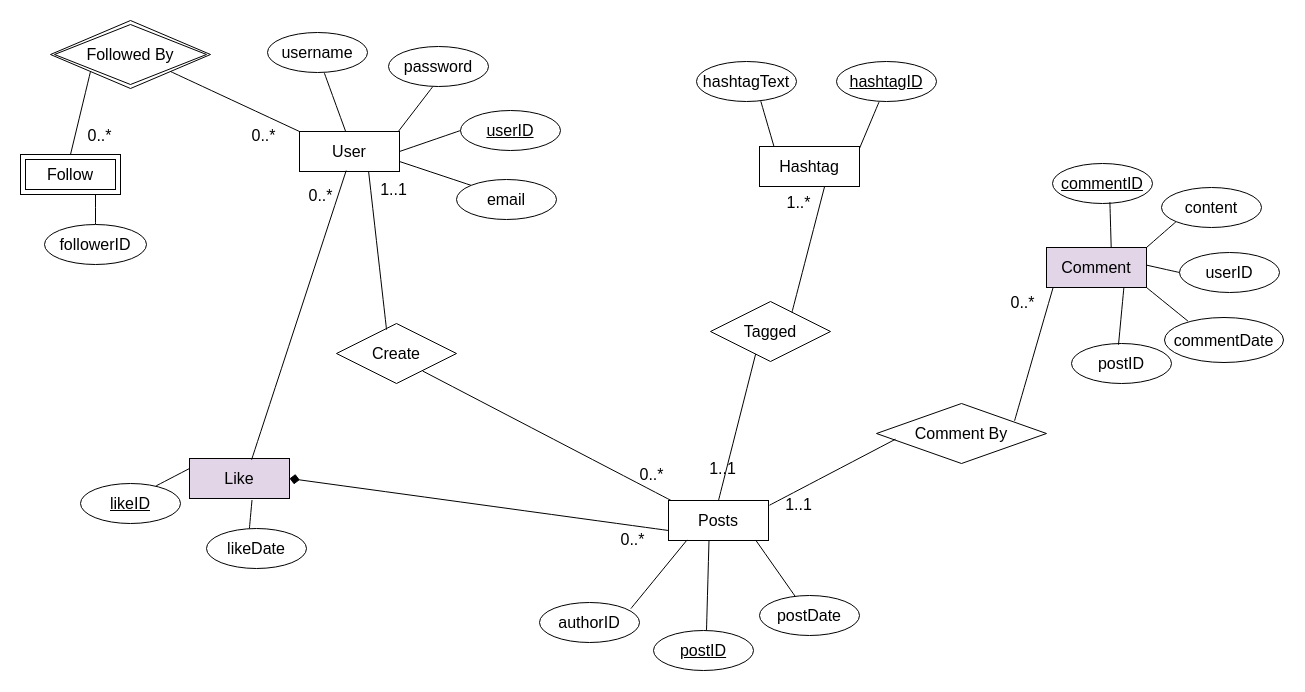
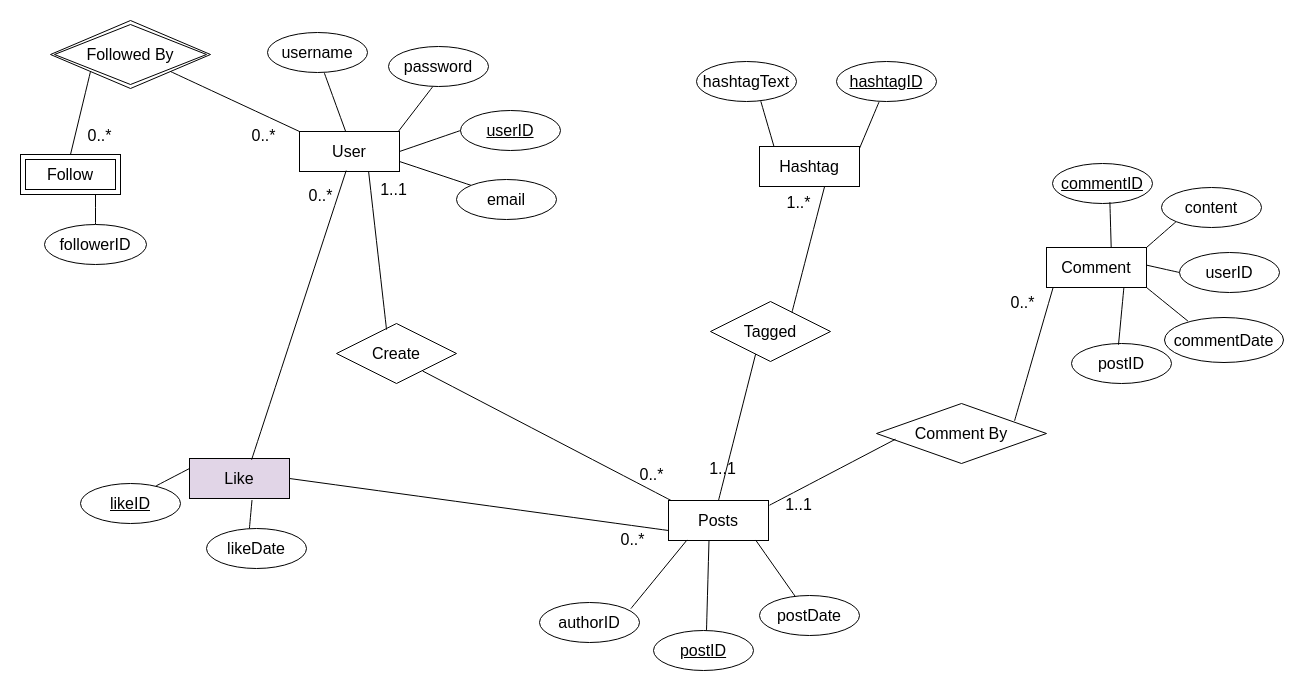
  <mxCell id="0" />
  <mxCell id="1" parent="0" />
  <mxCell id="2" style="edgeStyle=none;curved=1;rounded=0;orthogonalLoop=1;jettySize=auto;html=1;exitX=0.5;exitY=0;exitDx=0;exitDy=0;fontSize=12;startSize=8;endSize=8;" edge="1" parent="1"><mxGeometry relative="1" as="geometry"><mxPoint x="646" y="266" as="sourcePoint" /><mxPoint x="646" y="266" as="targetPoint" /></mxGeometry></mxCell>
  <mxCell id="3" value="User" style="whiteSpace=wrap;html=1;align=center;fontSize=16;" vertex="1" parent="1"><mxGeometry x="299" y="131" width="100" height="40" as="geometry" /></mxCell>
  <mxCell id="4" value="Hashtag" style="whiteSpace=wrap;html=1;align=center;fontSize=16;" vertex="1" parent="1"><mxGeometry x="759" y="146" width="100" height="40" as="geometry" /></mxCell>
- <mxCell id="5" value="Comment" style="whiteSpace=wrap;html=1;align=center;fontSize=16;fillColor=#e1d5e7;" vertex="1" parent="1"><mxGeometry x="1046" y="247" width="100" height="40" as="geometry" /></mxCell>
+ <mxCell id="5" value="Comment" style="whiteSpace=wrap;html=1;align=center;fontSize=16;" vertex="1" parent="1"><mxGeometry x="1046" y="247" width="100" height="40" as="geometry" /></mxCell>
  <mxCell id="6" value="Posts" style="whiteSpace=wrap;html=1;align=center;fontSize=16;" vertex="1" parent="1"><mxGeometry x="668" y="500" width="100" height="40" as="geometry" /></mxCell>
  <mxCell id="7" value="" style="endArrow=none;html=1;rounded=0;fontSize=12;startSize=8;endSize=8;curved=1;exitX=0.567;exitY=1.003;exitDx=0;exitDy=0;exitPerimeter=0;entryX=0.46;entryY=-0.011;entryDx=0;entryDy=0;entryPerimeter=0;" edge="1" parent="1" source="8" target="3"><mxGeometry relative="1" as="geometry"><mxPoint x="286" y="91" as="sourcePoint" /><mxPoint x="297" y="131" as="targetPoint" /></mxGeometry></mxCell>
  <mxCell id="8" value="username" style="ellipse;whiteSpace=wrap;html=1;align=center;fontSize=16;" vertex="1" parent="1"><mxGeometry x="267" y="32" width="100" height="40" as="geometry" /></mxCell>
  <mxCell id="9" value="" style="endArrow=none;html=1;rounded=0;fontSize=12;startSize=8;endSize=8;curved=1;exitX=0.443;exitY=1.003;exitDx=0;exitDy=0;exitPerimeter=0;entryX=0.987;entryY=0.004;entryDx=0;entryDy=0;entryPerimeter=0;" edge="1" parent="1" source="10" target="3"><mxGeometry relative="1" as="geometry"><mxPoint x="405" y="92" as="sourcePoint" /><mxPoint x="383" y="132" as="targetPoint" /></mxGeometry></mxCell>
  <mxCell id="10" value="password" style="ellipse;whiteSpace=wrap;html=1;align=center;fontSize=16;" vertex="1" parent="1"><mxGeometry x="388" y="46" width="100" height="40" as="geometry" /></mxCell>
  <mxCell id="11" value="" style="endArrow=none;html=1;rounded=0;fontSize=12;startSize=8;endSize=8;curved=1;exitX=0;exitY=0;exitDx=0;exitDy=0;entryX=1;entryY=0.75;entryDx=0;entryDy=0;" edge="1" parent="1" source="12" target="3"><mxGeometry relative="1" as="geometry"><mxPoint x="239" y="135" as="sourcePoint" /><mxPoint x="287" y="150" as="targetPoint" /></mxGeometry></mxCell>
  <mxCell id="12" value="email" style="ellipse;whiteSpace=wrap;html=1;align=center;fontSize=16;" vertex="1" parent="1"><mxGeometry x="456" y="179" width="100" height="40" as="geometry" /></mxCell>
  <mxCell id="13" value="userID" style="ellipse;whiteSpace=wrap;html=1;align=center;fontStyle=4;fontSize=16;" vertex="1" parent="1"><mxGeometry x="460" y="110" width="100" height="40" as="geometry" /></mxCell>
  <mxCell id="14" value="" style="endArrow=none;html=1;rounded=0;fontSize=12;startSize=8;endSize=8;curved=1;entryX=1;entryY=0.5;entryDx=0;entryDy=0;exitX=0;exitY=0.5;exitDx=0;exitDy=0;" edge="1" parent="1" source="13" target="3"><mxGeometry relative="1" as="geometry"><mxPoint x="287" y="201" as="sourcePoint" /><mxPoint x="313" y="173" as="targetPoint" /></mxGeometry></mxCell>
  <mxCell id="15" value="" style="endArrow=none;html=1;rounded=0;fontSize=12;startSize=8;endSize=8;curved=1;exitX=0.426;exitY=1.008;exitDx=0;exitDy=0;exitPerimeter=0;entryX=1.001;entryY=0.041;entryDx=0;entryDy=0;entryPerimeter=0;" edge="1" parent="1" source="17" target="4"><mxGeometry relative="1" as="geometry"><mxPoint x="877" y="99" as="sourcePoint" /><mxPoint x="855" y="139" as="targetPoint" /></mxGeometry></mxCell>
  <mxCell id="16" value="" style="endArrow=none;html=1;rounded=0;fontSize=12;startSize=8;endSize=8;curved=1;entryX=0.144;entryY=-0.007;entryDx=0;entryDy=0;entryPerimeter=0;exitX=0.643;exitY=0.994;exitDx=0;exitDy=0;exitPerimeter=0;" edge="1" parent="1" source="18" target="4"><mxGeometry relative="1" as="geometry"><mxPoint x="752" y="97" as="sourcePoint" /><mxPoint x="770" y="139" as="targetPoint" /></mxGeometry></mxCell>
  <mxCell id="17" value="&lt;u&gt;hashtagID&lt;/u&gt;" style="ellipse;whiteSpace=wrap;html=1;align=center;fontSize=16;" vertex="1" parent="1"><mxGeometry x="836" y="61" width="100" height="40" as="geometry" /></mxCell>
  <mxCell id="18" value="hashtagText" style="ellipse;whiteSpace=wrap;html=1;align=center;fontSize=16;" vertex="1" parent="1"><mxGeometry x="696" y="61" width="100" height="40" as="geometry" /></mxCell>
  <mxCell id="19" value="Like" style="whiteSpace=wrap;html=1;align=center;fontSize=16;fillColor=#e1d5e7;" vertex="1" parent="1"><mxGeometry x="189" y="458" width="100" height="40" as="geometry" /></mxCell>
  <mxCell id="20" value="" style="endArrow=none;html=1;rounded=0;fontSize=12;startSize=8;endSize=8;curved=1;entryX=0.625;entryY=1.039;entryDx=0;entryDy=0;entryPerimeter=0;exitX=0.429;exitY=0.001;exitDx=0;exitDy=0;exitPerimeter=0;" edge="1" parent="1" source="21" target="19"><mxGeometry relative="1" as="geometry"><mxPoint x="206" y="615" as="sourcePoint" /><mxPoint x="189" y="581" as="targetPoint" /></mxGeometry></mxCell>
  <mxCell id="21" value="likeDate" style="ellipse;whiteSpace=wrap;html=1;align=center;fontSize=16;" vertex="1" parent="1"><mxGeometry x="206" y="528" width="100" height="40" as="geometry" /></mxCell>
  <mxCell id="22" value="likeID" style="ellipse;whiteSpace=wrap;html=1;align=center;fontStyle=4;fontSize=16;" vertex="1" parent="1"><mxGeometry x="80" y="483" width="100" height="40" as="geometry" /></mxCell>
  <mxCell id="23" value="" style="endArrow=none;html=1;rounded=0;fontSize=12;startSize=8;endSize=8;curved=1;entryX=0;entryY=0.25;entryDx=0;entryDy=0;exitX=0.754;exitY=0.062;exitDx=0;exitDy=0;exitPerimeter=0;" edge="1" parent="1" target="19" source="22"><mxGeometry relative="1" as="geometry"><mxPoint x="91" y="612" as="sourcePoint" /><mxPoint x="117" y="584" as="targetPoint" /></mxGeometry></mxCell>
  <mxCell id="24" value="" style="endArrow=none;html=1;rounded=0;fontSize=12;startSize=8;endSize=8;curved=1;entryX=0.871;entryY=0.987;entryDx=0;entryDy=0;entryPerimeter=0;exitX=0.364;exitY=0.046;exitDx=0;exitDy=0;exitPerimeter=0;" edge="1" parent="1" source="25" target="6"><mxGeometry relative="1" as="geometry"><mxPoint x="778" y="574" as="sourcePoint" /><mxPoint x="761" y="548" as="targetPoint" /></mxGeometry></mxCell>
  <mxCell id="25" value="postDate" style="ellipse;whiteSpace=wrap;html=1;align=center;fontSize=16;" vertex="1" parent="1"><mxGeometry x="759" y="595" width="100" height="40" as="geometry" /></mxCell>
  <mxCell id="26" value="" style="endArrow=none;html=1;rounded=0;fontSize=12;startSize=8;endSize=8;curved=1;entryX=0.405;entryY=0.994;entryDx=0;entryDy=0;entryPerimeter=0;exitX=0.53;exitY=0;exitDx=0;exitDy=0;exitPerimeter=0;" edge="1" parent="1" source="27" target="6"><mxGeometry relative="1" as="geometry"><mxPoint x="700" y="624" as="sourcePoint" /><mxPoint x="695" y="549" as="targetPoint" /></mxGeometry></mxCell>
  <mxCell id="27" value="&lt;u&gt;postID&lt;/u&gt;" style="ellipse;whiteSpace=wrap;html=1;align=center;fontSize=16;" vertex="1" parent="1"><mxGeometry x="653" y="630" width="100" height="40" as="geometry" /></mxCell>
  <mxCell id="28" value="" style="endArrow=none;html=1;rounded=0;fontSize=12;startSize=8;endSize=8;curved=1;entryX=0.186;entryY=0.985;entryDx=0;entryDy=0;entryPerimeter=0;exitX=0.914;exitY=0.152;exitDx=0;exitDy=0;exitPerimeter=0;" edge="1" parent="1" source="29" target="6"><mxGeometry relative="1" as="geometry"><mxPoint x="622" y="544" as="sourcePoint" /><mxPoint x="673" y="526" as="targetPoint" /></mxGeometry></mxCell>
  <mxCell id="29" value="authorID" style="ellipse;whiteSpace=wrap;html=1;align=center;fontSize=16;" vertex="1" parent="1"><mxGeometry x="539" y="602" width="100" height="40" as="geometry" /></mxCell>
  <mxCell id="30" value="" style="endArrow=none;html=1;rounded=0;fontSize=12;startSize=8;endSize=8;curved=1;exitX=0;exitY=1;exitDx=0;exitDy=0;entryX=1;entryY=0;entryDx=0;entryDy=0;" edge="1" parent="1" source="36" target="5"><mxGeometry relative="1" as="geometry"><mxPoint x="1171" y="233" as="sourcePoint" /><mxPoint x="1141" y="255" as="targetPoint" /></mxGeometry></mxCell>
  <mxCell id="31" value="&lt;u&gt;commentID&lt;/u&gt;" style="ellipse;whiteSpace=wrap;html=1;align=center;fontSize=16;" vertex="1" parent="1"><mxGeometry x="1052" y="163" width="100" height="40" as="geometry" /></mxCell>
  <mxCell id="32" value="" style="endArrow=none;html=1;rounded=0;fontSize=12;startSize=8;endSize=8;curved=1;exitX=1;exitY=1;exitDx=0;exitDy=0;entryX=0.197;entryY=0.08;entryDx=0;entryDy=0;entryPerimeter=0;" edge="1" parent="1" source="5" target="33"><mxGeometry relative="1" as="geometry"><mxPoint x="1138" y="292" as="sourcePoint" /><mxPoint x="1191" y="321" as="targetPoint" /></mxGeometry></mxCell>
  <mxCell id="33" value="commentDate" style="ellipse;whiteSpace=wrap;html=1;align=center;fontSize=16;" vertex="1" parent="1"><mxGeometry x="1164" y="317" width="119" height="45" as="geometry" /></mxCell>
  <mxCell id="34" value="" style="endArrow=none;html=1;rounded=0;fontSize=12;startSize=8;endSize=8;curved=1;entryX=0.999;entryY=0.44;entryDx=0;entryDy=0;entryPerimeter=0;exitX=0;exitY=0.5;exitDx=0;exitDy=0;" edge="1" parent="1" source="35" target="5"><mxGeometry relative="1" as="geometry"><mxPoint x="1185" y="271.44" as="sourcePoint" /><mxPoint x="1141" y="271.44" as="targetPoint" /></mxGeometry></mxCell>
  <mxCell id="35" value="userID" style="ellipse;whiteSpace=wrap;html=1;align=center;fontSize=16;" vertex="1" parent="1"><mxGeometry x="1179" y="252" width="100" height="40" as="geometry" /></mxCell>
  <mxCell id="36" value="content" style="ellipse;whiteSpace=wrap;html=1;align=center;fontSize=16;" vertex="1" parent="1"><mxGeometry x="1161" y="187" width="100" height="40" as="geometry" /></mxCell>
  <mxCell id="37" value="postID" style="ellipse;whiteSpace=wrap;html=1;align=center;fontSize=16;" vertex="1" parent="1"><mxGeometry x="1071" y="343" width="100" height="40" as="geometry" /></mxCell>
  <mxCell id="38" value="" style="endArrow=none;html=1;rounded=0;fontSize=12;startSize=8;endSize=8;curved=1;entryX=0.647;entryY=0.004;entryDx=0;entryDy=0;entryPerimeter=0;exitX=0.574;exitY=0.967;exitDx=0;exitDy=0;exitPerimeter=0;" edge="1" parent="1" source="31" target="5"><mxGeometry relative="1" as="geometry"><mxPoint x="1105" y="203" as="sourcePoint" /><mxPoint x="1108" y="247" as="targetPoint" /></mxGeometry></mxCell>
  <mxCell id="39" value="" style="endArrow=none;html=1;rounded=0;fontSize=12;startSize=8;endSize=8;curved=1;exitX=0.774;exitY=0.994;exitDx=0;exitDy=0;entryX=0.47;entryY=0.03;entryDx=0;entryDy=0;entryPerimeter=0;exitPerimeter=0;" edge="1" parent="1" source="5" target="37"><mxGeometry relative="1" as="geometry"><mxPoint x="1058" y="296" as="sourcePoint" /><mxPoint x="1095" y="345" as="targetPoint" /></mxGeometry></mxCell>
  <mxCell id="40" value="Create" style="shape=rhombus;perimeter=rhombusPerimeter;whiteSpace=wrap;html=1;align=center;fontSize=16;" vertex="1" parent="1"><mxGeometry x="336" y="323" width="120" height="60" as="geometry" /></mxCell>
  <mxCell id="41" value="" style="endArrow=none;html=1;rounded=0;fontSize=12;startSize=8;endSize=8;curved=1;exitX=0.417;exitY=0.102;exitDx=0;exitDy=0;exitPerimeter=0;entryX=0.691;entryY=0.999;entryDx=0;entryDy=0;entryPerimeter=0;" edge="1" parent="1" source="40" target="3"><mxGeometry width="50" height="50" relative="1" as="geometry"><mxPoint x="456" y="255" as="sourcePoint" /><mxPoint x="397" y="173" as="targetPoint" /></mxGeometry></mxCell>
  <mxCell id="42" value="0..*" style="text;html=1;align=center;verticalAlign=middle;resizable=0;points=[];autosize=1;strokeColor=none;fillColor=none;fontSize=16;" vertex="1" parent="1"><mxGeometry x="630" y="458" width="42" height="31" as="geometry" /></mxCell>
  <mxCell id="43" value="Tagged" style="shape=rhombus;perimeter=rhombusPerimeter;whiteSpace=wrap;html=1;align=center;fontSize=16;" vertex="1" parent="1"><mxGeometry x="710" y="301" width="120" height="60" as="geometry" /></mxCell>
  <mxCell id="44" value="" style="endArrow=none;html=1;rounded=0;fontSize=12;startSize=8;endSize=8;curved=1;exitX=0.5;exitY=0;exitDx=0;exitDy=0;entryX=0.376;entryY=0.877;entryDx=0;entryDy=0;entryPerimeter=0;" edge="1" parent="1" source="6" target="43"><mxGeometry width="50" height="50" relative="1" as="geometry"><mxPoint x="710" y="504" as="sourcePoint" /><mxPoint x="702" y="359" as="targetPoint" /></mxGeometry></mxCell>
  <mxCell id="45" value="1..*" style="text;html=1;align=center;verticalAlign=middle;resizable=0;points=[];autosize=1;strokeColor=none;fillColor=none;fontSize=16;" vertex="1" parent="1"><mxGeometry x="777" y="186" width="42" height="31" as="geometry" /></mxCell>
  <mxCell id="46" value="Comment By" style="shape=rhombus;perimeter=rhombusPerimeter;whiteSpace=wrap;html=1;align=center;fontSize=16;" vertex="1" parent="1"><mxGeometry x="876" y="403" width="170" height="60" as="geometry" /></mxCell>
  <mxCell id="47" value="" style="endArrow=none;html=1;rounded=0;fontSize=12;startSize=8;endSize=8;curved=1;exitX=1.01;exitY=0.118;exitDx=0;exitDy=0;entryX=0.112;entryY=0.595;entryDx=0;entryDy=0;entryPerimeter=0;exitPerimeter=0;" edge="1" parent="1" source="6" target="46"><mxGeometry width="50" height="50" relative="1" as="geometry"><mxPoint x="728" y="510" as="sourcePoint" /><mxPoint x="765" y="364" as="targetPoint" /></mxGeometry></mxCell>
  <mxCell id="48" value="" style="endArrow=none;html=1;rounded=0;fontSize=12;startSize=8;endSize=8;curved=1;exitX=0.812;exitY=0.29;exitDx=0;exitDy=0;entryX=0.066;entryY=1.001;entryDx=0;entryDy=0;entryPerimeter=0;exitPerimeter=0;" edge="1" parent="1" source="46" target="5"><mxGeometry width="50" height="50" relative="1" as="geometry"><mxPoint x="1004" y="424" as="sourcePoint" /><mxPoint x="1164" y="366" as="targetPoint" /></mxGeometry></mxCell>
  <mxCell id="49" value="" style="endArrow=none;html=1;rounded=0;fontSize=12;startSize=8;endSize=8;curved=1;exitX=0.679;exitY=0.18;exitDx=0;exitDy=0;entryX=0.65;entryY=1.01;entryDx=0;entryDy=0;entryPerimeter=0;exitPerimeter=0;" edge="1" parent="1" source="43" target="4"><mxGeometry width="50" height="50" relative="1" as="geometry"><mxPoint x="796" y="321" as="sourcePoint" /><mxPoint x="833" y="175" as="targetPoint" /></mxGeometry></mxCell>
  <mxCell id="50" value="" style="endArrow=none;html=1;rounded=0;fontSize=12;startSize=8;endSize=8;curved=1;entryX=0.718;entryY=0.792;entryDx=0;entryDy=0;entryPerimeter=0;exitX=0.026;exitY=0;exitDx=0;exitDy=0;exitPerimeter=0;" edge="1" parent="1" source="6" target="40"><mxGeometry width="50" height="50" relative="1" as="geometry"><mxPoint x="666" y="499" as="sourcePoint" /><mxPoint x="418" y="356" as="targetPoint" /></mxGeometry></mxCell>
  <mxCell id="51" value="1..1" style="text;html=1;align=center;verticalAlign=middle;resizable=0;points=[];autosize=1;strokeColor=none;fillColor=none;fontSize=16;" vertex="1" parent="1"><mxGeometry x="775.5" y="488" width="45" height="31" as="geometry" /></mxCell>
  <mxCell id="52" value="1..1" style="text;html=1;align=center;verticalAlign=middle;resizable=0;points=[];autosize=1;strokeColor=none;fillColor=none;fontSize=16;" vertex="1" parent="1"><mxGeometry x="370" y="173" width="45" height="31" as="geometry" /></mxCell>
  <mxCell id="53" value="0..*" style="text;html=1;align=center;verticalAlign=middle;resizable=0;points=[];autosize=1;strokeColor=none;fillColor=none;fontSize=16;" vertex="1" parent="1"><mxGeometry x="1001" y="286" width="42" height="31" as="geometry" /></mxCell>
  <mxCell id="54" value="1..1" style="text;html=1;align=center;verticalAlign=middle;resizable=0;points=[];autosize=1;strokeColor=none;fillColor=none;fontSize=16;" vertex="1" parent="1"><mxGeometry x="699" y="452" width="45" height="31" as="geometry" /></mxCell>
  <mxCell id="55" value="" style="endArrow=none;html=1;rounded=0;fontSize=12;startSize=8;endSize=8;curved=1;entryX=0.467;entryY=0.977;entryDx=0;entryDy=0;entryPerimeter=0;exitX=0.621;exitY=0.03;exitDx=0;exitDy=0;exitPerimeter=0;" edge="1" parent="1" source="19" target="3"><mxGeometry width="50" height="50" relative="1" as="geometry"><mxPoint x="161" y="544" as="sourcePoint" /><mxPoint x="341" y="171" as="targetPoint" /></mxGeometry></mxCell>
- <mxCell id="56" value="" style="endArrow=diamond;html=1;rounded=0;fontSize=12;startSize=8;endSize=8;curved=1;entryX=1;entryY=0.5;entryDx=0;entryDy=0;exitX=0;exitY=0.75;exitDx=0;exitDy=0;" edge="1" parent="1" source="6" target="19"><mxGeometry width="50" height="50" relative="1" as="geometry"><mxPoint x="585" y="616" as="sourcePoint" /><mxPoint x="320.6" y="470.76" as="targetPoint" /></mxGeometry></mxCell>
+ <mxCell id="56" value="" style="endArrow=none;html=1;rounded=0;fontSize=12;startSize=8;endSize=8;curved=1;entryX=1;entryY=0.5;entryDx=0;entryDy=0;exitX=0;exitY=0.75;exitDx=0;exitDy=0;" edge="1" parent="1" source="6" target="19"><mxGeometry width="50" height="50" relative="1" as="geometry"><mxPoint x="585" y="616" as="sourcePoint" /><mxPoint x="320.6" y="470.76" as="targetPoint" /></mxGeometry></mxCell>
  <mxCell id="57" value="0..*" style="text;html=1;align=center;verticalAlign=middle;resizable=0;points=[];autosize=1;strokeColor=none;fillColor=none;fontSize=16;" vertex="1" parent="1"><mxGeometry x="611" y="523" width="42" height="31" as="geometry" /></mxCell>
  <mxCell id="58" value="0..*" style="text;html=1;align=center;verticalAlign=middle;resizable=0;points=[];autosize=1;strokeColor=none;fillColor=none;fontSize=16;" vertex="1" parent="1"><mxGeometry x="299" y="179" width="42" height="31" as="geometry" /></mxCell>
  <mxCell id="59" value="Follow" style="shape=ext;margin=3;double=1;whiteSpace=wrap;html=1;align=center;fontSize=16;" vertex="1" parent="1"><mxGeometry x="20" y="154" width="100" height="40" as="geometry" /></mxCell>
  <mxCell id="60" value="" style="endArrow=none;html=1;rounded=0;fontSize=12;startSize=8;endSize=8;curved=1;entryX=0.75;entryY=1;entryDx=0;entryDy=0;exitX=0.5;exitY=0;exitDx=0;exitDy=0;" edge="1" parent="1" source="61" target="59"><mxGeometry relative="1" as="geometry"><mxPoint x="461" y="901" as="sourcePoint" /><mxPoint x="487" y="858" as="targetPoint" /></mxGeometry></mxCell>
  <mxCell id="61" value="followerID" style="ellipse;whiteSpace=wrap;html=1;align=center;fontSize=16;" vertex="1" parent="1"><mxGeometry x="44" y="224" width="102" height="40" as="geometry" /></mxCell>
  <mxCell id="62" value="Followed By" style="shape=rhombus;double=1;perimeter=rhombusPerimeter;whiteSpace=wrap;html=1;align=center;fontSize=16;" vertex="1" parent="1"><mxGeometry x="50" y="20" width="160" height="68" as="geometry" /></mxCell>
  <mxCell id="63" style="edgeStyle=none;curved=1;rounded=0;orthogonalLoop=1;jettySize=auto;html=1;entryX=0.5;entryY=1;entryDx=0;entryDy=0;fontSize=12;startSize=8;endSize=8;" edge="1" parent="1" source="62" target="62"><mxGeometry relative="1" as="geometry" /></mxCell>
  <mxCell id="64" value="" style="endArrow=none;html=1;rounded=0;fontSize=12;startSize=8;endSize=8;curved=1;exitX=1;exitY=1;exitDx=0;exitDy=0;entryX=0;entryY=0;entryDx=0;entryDy=0;" edge="1" parent="1" source="62" target="3"><mxGeometry relative="1" as="geometry"><mxPoint x="256" y="139" as="sourcePoint" /><mxPoint x="309" y="160" as="targetPoint" /></mxGeometry></mxCell>
  <mxCell id="65" value="" style="endArrow=none;html=1;rounded=0;fontSize=12;startSize=8;endSize=8;curved=1;exitX=0;exitY=1;exitDx=0;exitDy=0;entryX=0.5;entryY=0;entryDx=0;entryDy=0;" edge="1" parent="1" source="62" target="59"><mxGeometry relative="1" as="geometry"><mxPoint x="146" y="32" as="sourcePoint" /><mxPoint x="309" y="141" as="targetPoint" /></mxGeometry></mxCell>
  <mxCell id="66" value="0..*" style="text;html=1;align=center;verticalAlign=middle;resizable=0;points=[];autosize=1;strokeColor=none;fillColor=none;fontSize=16;" vertex="1" parent="1"><mxGeometry x="78" y="119" width="42" height="31" as="geometry" /></mxCell>
  <mxCell id="67" value="0..*" style="text;html=1;align=center;verticalAlign=middle;resizable=0;points=[];autosize=1;strokeColor=none;fillColor=none;fontSize=16;" vertex="1" parent="1"><mxGeometry x="242" y="119" width="42" height="31" as="geometry" /></mxCell>
